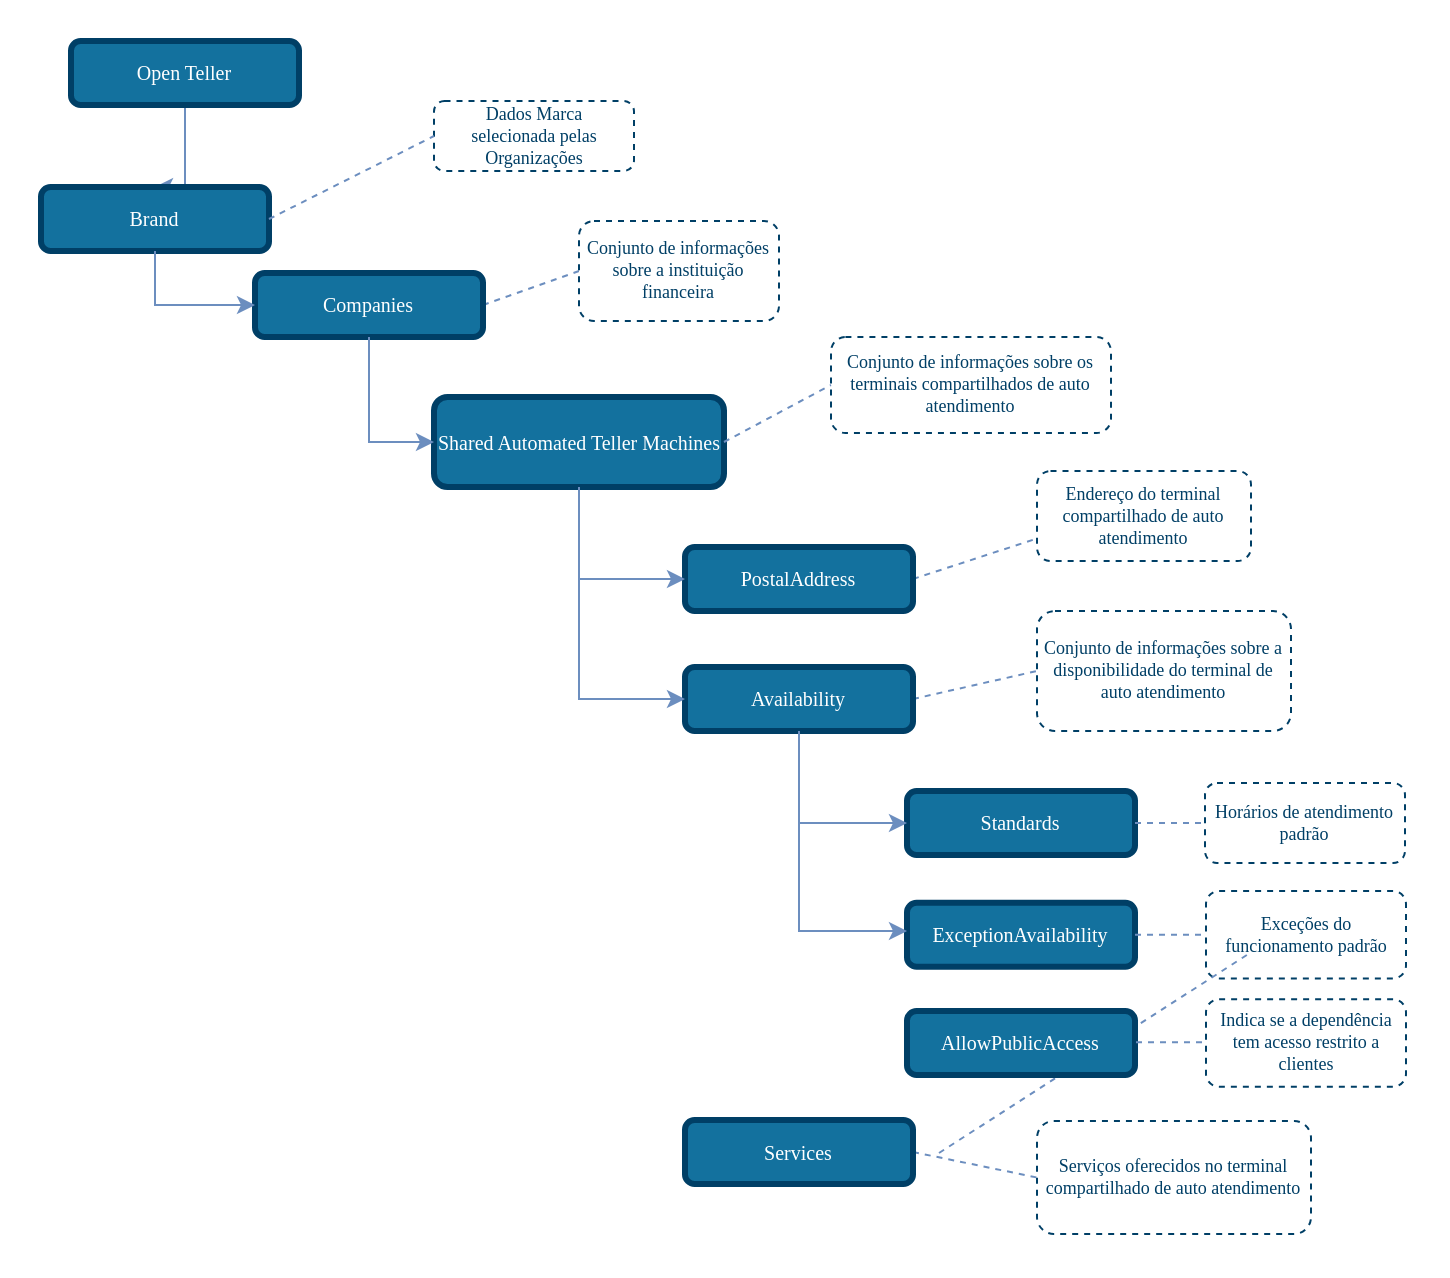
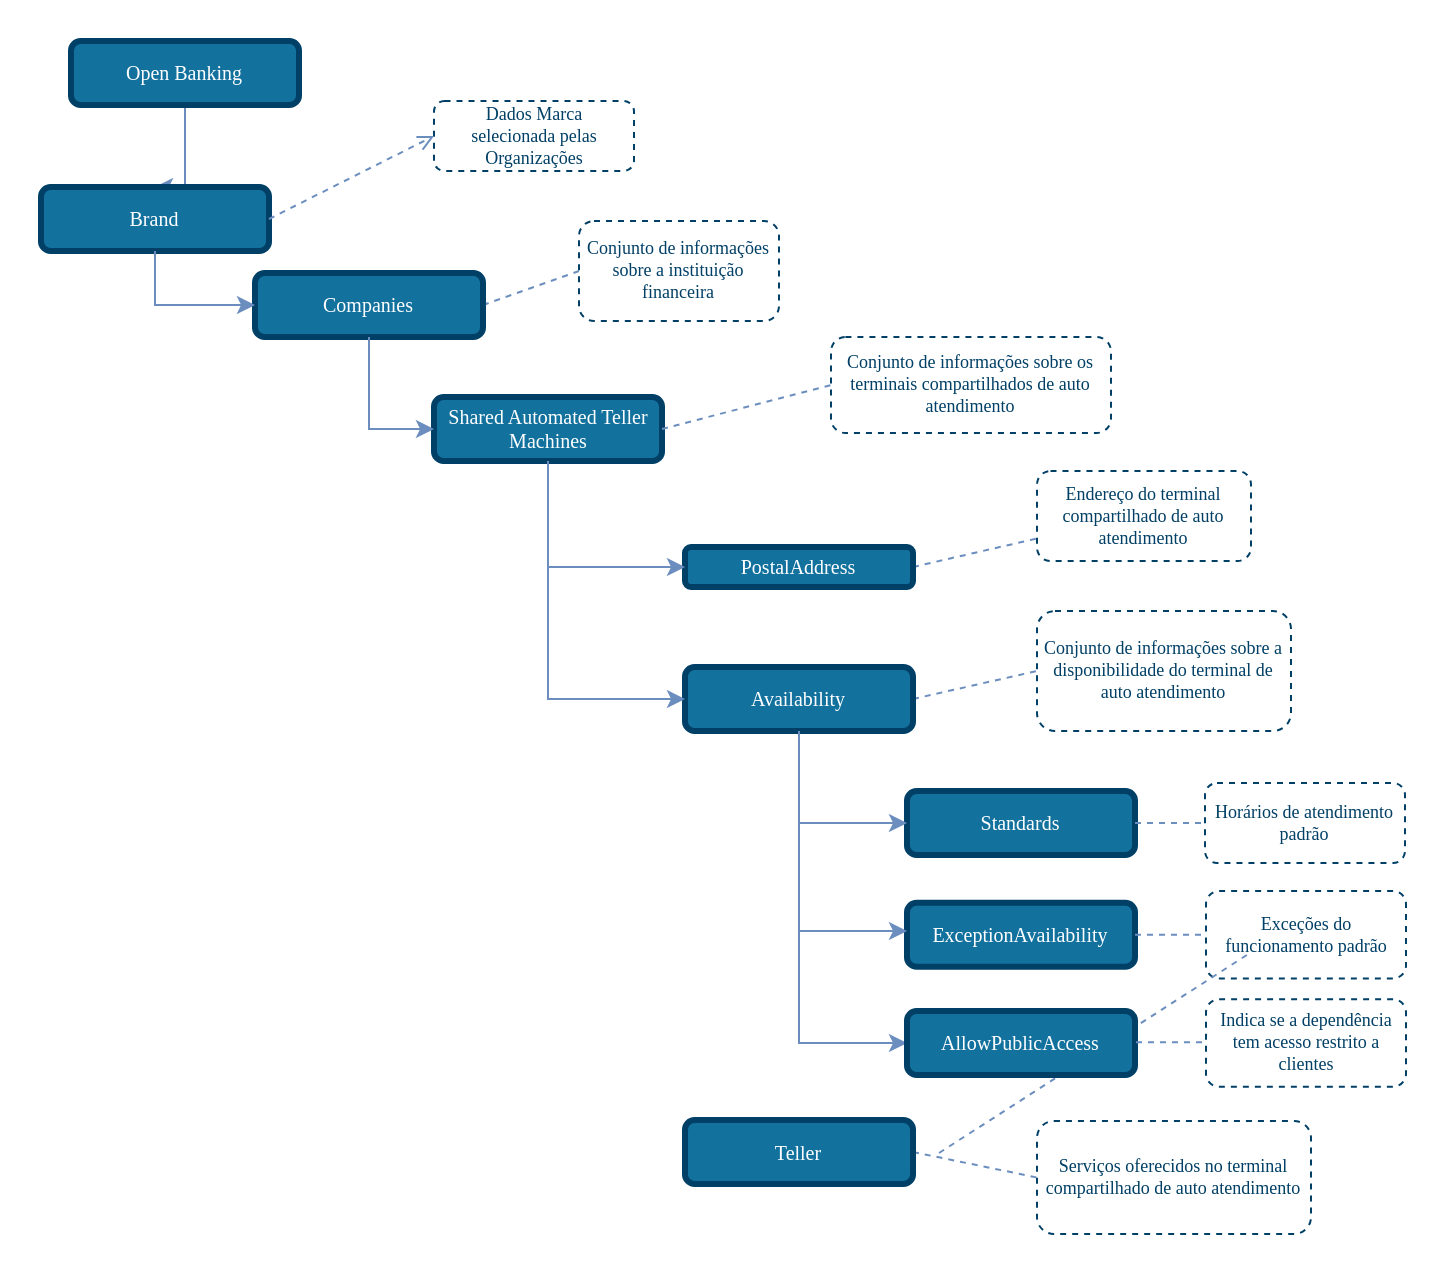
  <mxCell id="0" />
  <mxCell id="1" parent="0" />
  <mxCell id="2" style="edgeStyle=orthogonalEdgeStyle;rounded=0;orthogonalLoop=1;jettySize=auto;html=1;exitX=0.5;exitY=1;exitDx=0;exitDy=0;entryX=0.5;entryY=0;entryDx=0;entryDy=0;endSize=6;fillColor=#dae8fc;strokeColor=#6c8ebf;comic=0;shadow=0;backgroundOutline=0;snapToPoint=0;fixDash=0;endArrow=classic;endFill=1;" parent="1" source="3" target="25" edge="1"><mxGeometry relative="1" as="geometry"><mxPoint x="92" y="85" as="targetPoint" /><Array as="points"><mxPoint x="92" y="50" /><mxPoint x="92" y="75" /></Array></mxGeometry></mxCell>
- <mxCell id="3" value="Open Teller" style="rounded=1;whiteSpace=wrap;html=1;comic=0;shadow=0;backgroundOutline=0;snapToPoint=0;fixDash=0;strokeWidth=3;fontFamily=Verdana;fontStyle=0;labelBackgroundColor=none;labelBorderColor=none;fontSize=10;fillColor=#13719E;strokeColor=#003F66;fontColor=#ffffff;" parent="1" vertex="1"><mxGeometry x="35" y="20" width="114" height="32" as="geometry" /></mxCell>
+ <mxCell id="3" value="Open Banking" style="rounded=1;whiteSpace=wrap;html=1;comic=0;shadow=0;backgroundOutline=0;snapToPoint=0;fixDash=0;strokeWidth=3;fontFamily=Verdana;fontStyle=0;labelBackgroundColor=none;labelBorderColor=none;fontSize=10;fillColor=#13719E;strokeColor=#003F66;fontColor=#ffffff;" parent="1" vertex="1"><mxGeometry x="35" y="20" width="114" height="32" as="geometry" /></mxCell>
  <mxCell id="4" style="edgeStyle=none;rounded=1;orthogonalLoop=1;jettySize=auto;html=1;exitX=1;exitY=0.5;exitDx=0;exitDy=0;entryX=0;entryY=0.5;entryDx=0;entryDy=0;dashed=1;endArrow=none;endFill=0;endSize=6;strokeColor=#6C8EBF;" parent="1" source="9" target="7" edge="1"><mxGeometry relative="1" as="geometry" /></mxCell>
  <mxCell id="5" style="edgeStyle=none;rounded=1;orthogonalLoop=1;jettySize=auto;html=1;exitX=1;exitY=0.5;exitDx=0;exitDy=0;entryX=0;entryY=0.5;entryDx=0;entryDy=0;dashed=1;endArrow=none;endFill=0;endSize=6;strokeColor=#6C8EBF;" parent="1" source="6" target="17" edge="1"><mxGeometry relative="1" as="geometry" /></mxCell>
- <mxCell id="6" value="Services" style="rounded=1;whiteSpace=wrap;html=1;comic=0;shadow=0;backgroundOutline=0;snapToPoint=0;fixDash=0;strokeWidth=3;fontFamily=Verdana;fontStyle=0;labelBackgroundColor=none;labelBorderColor=none;fontSize=10;fillColor=#13719E;strokeColor=#003F66;fontColor=#ffffff;" parent="1" vertex="1"><mxGeometry x="342" y="559.5" width="114" height="32" as="geometry" /></mxCell>
+ <mxCell id="6" value="Teller" style="rounded=1;whiteSpace=wrap;html=1;comic=0;shadow=0;backgroundOutline=0;snapToPoint=0;fixDash=0;strokeWidth=3;fontFamily=Verdana;fontStyle=0;labelBackgroundColor=none;labelBorderColor=none;fontSize=10;fillColor=#13719E;strokeColor=#003F66;fontColor=#ffffff;" parent="1" vertex="1"><mxGeometry x="342" y="559.5" width="114" height="32" as="geometry" /></mxCell>
  <mxCell id="7" value="&lt;font style=&quot;font-size: 9px&quot;&gt;Conjunto de informações sobre a instituição financeira&lt;/font&gt;" style="rounded=1;whiteSpace=wrap;html=1;shadow=0;comic=0;strokeColor=#003F66;strokeWidth=1;fillColor=#ffffff;gradientColor=#ffffff;fontFamily=Verdana;fontSize=9;fontColor=#003F66;dashed=1;spacingLeft=5;spacing=0;spacingRight=5;spacingBottom=5;spacingTop=5;align=center;verticalAlign=middle;" parent="1" vertex="1"><mxGeometry x="289" y="110" width="100" height="50" as="geometry" /></mxCell>
- <mxCell id="8" value="Shared Automated Teller Machines" style="rounded=1;whiteSpace=wrap;html=1;comic=0;shadow=0;backgroundOutline=0;snapToPoint=0;fixDash=0;strokeWidth=3;fontFamily=Verdana;fontStyle=0;labelBackgroundColor=none;labelBorderColor=none;fontSize=10;fillColor=#13719E;strokeColor=#003F66;fontColor=#ffffff;" parent="1" vertex="1"><mxGeometry x="216.5" y="198" width="145" height="45" as="geometry" /></mxCell>
+ <mxCell id="8" value="Shared Automated Teller Machines" style="rounded=1;whiteSpace=wrap;html=1;comic=0;shadow=0;backgroundOutline=0;snapToPoint=0;fixDash=0;strokeWidth=3;fontFamily=Verdana;fontStyle=0;labelBackgroundColor=none;labelBorderColor=none;fontSize=10;fillColor=#13719E;strokeColor=#003F66;fontColor=#ffffff;" parent="1" vertex="1"><mxGeometry x="216.5" y="198" width="114" height="32" as="geometry" /></mxCell>
  <mxCell id="9" value="Companies" style="rounded=1;whiteSpace=wrap;html=1;comic=0;shadow=0;backgroundOutline=0;snapToPoint=0;fixDash=0;strokeWidth=3;fontFamily=Verdana;fontStyle=0;labelBackgroundColor=none;labelBorderColor=none;fontSize=10;fillColor=#13719E;strokeColor=#003F66;fontColor=#ffffff;" parent="1" vertex="1"><mxGeometry x="127" y="136" width="114" height="32" as="geometry" /></mxCell>
  <mxCell id="10" style="edgeStyle=none;rounded=1;orthogonalLoop=1;jettySize=auto;html=1;exitX=1;exitY=0.5;exitDx=0;exitDy=0;entryX=0;entryY=0.5;entryDx=0;entryDy=0;dashed=1;endArrow=none;endFill=0;endSize=6;strokeColor=#6C8EBF;" parent="1" source="12" target="16" edge="1"><mxGeometry relative="1" as="geometry" /></mxCell>
+ <mxCell id="11" value="" style="edgeStyle=orthogonalEdgeStyle;rounded=0;orthogonalLoop=1;jettySize=auto;html=1;entryX=0;entryY=0.5;entryDx=0;entryDy=0;strokeColor=#6C8EBF;" parent="1" source="12" target="36" edge="1"><mxGeometry relative="1" as="geometry"><Array as="points"><mxPoint x="399" y="521" /></Array></mxGeometry></mxCell>
  <mxCell id="12" value="Availability" style="rounded=1;comic=0;shadow=0;backgroundOutline=0;snapToPoint=0;fixDash=0;strokeWidth=3;fontFamily=Verdana;fontStyle=0;labelBorderColor=none;labelBackgroundColor=none;whiteSpace=wrap;html=1;fontSize=10;fillColor=#13719E;strokeColor=#003F66;fontColor=#ffffff;" parent="1" vertex="1"><mxGeometry x="342" y="333" width="114" height="32" as="geometry" /></mxCell>
  <mxCell id="13" style="rounded=1;orthogonalLoop=1;jettySize=auto;html=1;exitX=1;exitY=0.5;exitDx=0;exitDy=0;entryX=0;entryY=0.75;entryDx=0;entryDy=0;endArrow=none;endFill=0;endSize=6;strokeColor=#6C8EBF;dashed=1;" parent="1" source="14" target="15" edge="1"><mxGeometry relative="1" as="geometry" /></mxCell>
- <mxCell id="14" value="PostalAddress" style="rounded=1;comic=0;shadow=0;backgroundOutline=0;snapToPoint=0;fixDash=0;strokeWidth=3;fontFamily=Verdana;fontStyle=0;labelBorderColor=none;labelBackgroundColor=none;whiteSpace=wrap;html=1;fontSize=10;fillColor=#13719E;strokeColor=#003F66;fontColor=#ffffff;" parent="1" vertex="1"><mxGeometry x="342" y="273" width="114" height="32" as="geometry" /></mxCell>
+ <mxCell id="14" value="PostalAddress" style="rounded=1;comic=0;shadow=0;backgroundOutline=0;snapToPoint=0;fixDash=0;strokeWidth=3;fontFamily=Verdana;fontStyle=0;labelBorderColor=none;labelBackgroundColor=none;whiteSpace=wrap;html=1;fontSize=10;fillColor=#13719E;strokeColor=#003F66;fontColor=#ffffff;" parent="1" vertex="1"><mxGeometry x="342" y="273" width="114" height="20" as="geometry" /></mxCell>
  <mxCell id="15" value="&lt;font style=&quot;font-size: 9px&quot;&gt;Endereço&lt;/font&gt;&amp;nbsp;do terminal compartilhado de auto atendimento" style="rounded=1;whiteSpace=wrap;html=1;shadow=0;comic=0;strokeColor=#003F66;strokeWidth=1;fillColor=#ffffff;gradientColor=#ffffff;fontFamily=Verdana;fontSize=9;fontColor=#003F66;dashed=1;spacingLeft=5;spacing=0;spacingRight=5;spacingBottom=5;spacingTop=5;align=center;verticalAlign=middle;" parent="1" vertex="1"><mxGeometry x="518" y="235" width="107" height="45" as="geometry" /></mxCell>
  <mxCell id="16" value="&lt;font style=&quot;font-size: 9px&quot;&gt;Conjunto de informações sobre a disponibilidade do terminal de auto atendimento&lt;br&gt;&lt;/font&gt;" style="rounded=1;whiteSpace=wrap;html=1;shadow=0;comic=0;strokeColor=#003F66;strokeWidth=1;fillColor=#ffffff;gradientColor=#ffffff;fontFamily=Verdana;fontSize=9;fontColor=#003F66;dashed=1;spacingLeft=5;spacing=0;spacingRight=5;spacingBottom=5;spacingTop=5;align=center;verticalAlign=middle;" parent="1" vertex="1"><mxGeometry x="518" y="305" width="127" height="60" as="geometry" /></mxCell>
  <mxCell id="17" value="&lt;font style=&quot;font-size: 9px&quot;&gt;Serviços oferecidos no terminal compartilhado de auto atendimento&lt;br&gt;&lt;/font&gt;" style="rounded=1;whiteSpace=wrap;html=1;shadow=0;comic=0;strokeColor=#003F66;strokeWidth=1;fillColor=#ffffff;gradientColor=#ffffff;fontFamily=Verdana;fontSize=9;fontColor=#003F66;dashed=1;spacingLeft=5;spacing=0;spacingRight=5;spacingBottom=5;spacingTop=5;align=center;verticalAlign=middle;" parent="1" vertex="1"><mxGeometry x="518" y="560" width="137" height="56.5" as="geometry" /></mxCell>
  <mxCell id="18" value="Standards" style="rounded=1;comic=0;shadow=0;backgroundOutline=0;snapToPoint=0;fixDash=0;strokeWidth=3;fontFamily=Verdana;fontStyle=0;labelBorderColor=none;labelBackgroundColor=none;whiteSpace=wrap;html=1;fontSize=10;fillColor=#13719E;strokeColor=#003F66;fontColor=#ffffff;" parent="1" vertex="1"><mxGeometry x="453" y="395" width="114" height="32" as="geometry" /></mxCell>
  <mxCell id="19" value="ExceptionAvailability" style="rounded=1;comic=0;shadow=0;backgroundOutline=0;snapToPoint=0;fixDash=0;strokeWidth=3;fontFamily=Verdana;fontStyle=0;labelBorderColor=none;labelBackgroundColor=none;whiteSpace=wrap;html=1;fontSize=10;fillColor=#13719E;strokeColor=#003F66;fontColor=#ffffff;" parent="1" vertex="1"><mxGeometry x="453" y="450.88" width="114" height="32" as="geometry" /></mxCell>
  <mxCell id="20" value="&lt;font style=&quot;font-size: 9px&quot;&gt;Horários de atendimento padrão&lt;/font&gt;" style="rounded=1;whiteSpace=wrap;html=1;shadow=0;comic=0;strokeColor=#003F66;strokeWidth=1;fillColor=#ffffff;gradientColor=#ffffff;fontFamily=Verdana;fontSize=9;fontColor=#003F66;dashed=1;spacingLeft=5;spacing=0;spacingRight=5;spacingBottom=5;spacingTop=5;align=center;verticalAlign=middle;" parent="1" vertex="1"><mxGeometry x="602" y="391" width="100" height="40" as="geometry" /></mxCell>
  <mxCell id="21" value="Exceções do funcionamento padrão" style="rounded=1;whiteSpace=wrap;html=1;shadow=0;comic=0;strokeColor=#003F66;strokeWidth=1;fillColor=#ffffff;gradientColor=#ffffff;fontFamily=Verdana;fontSize=9;fontColor=#003F66;dashed=1;spacingLeft=5;spacing=0;spacingRight=5;spacingBottom=5;spacingTop=5;align=center;verticalAlign=middle;" parent="1" vertex="1"><mxGeometry x="602.5" y="445" width="100" height="43.75" as="geometry" /></mxCell>
  <mxCell id="22" style="edgeStyle=none;rounded=1;orthogonalLoop=1;jettySize=auto;html=1;exitX=1;exitY=0.5;exitDx=0;exitDy=0;entryX=0;entryY=0.5;entryDx=0;entryDy=0;dashed=1;endArrow=none;endFill=0;endSize=6;strokeColor=#6C8EBF;" parent="1" source="18" target="20" edge="1"><mxGeometry relative="1" as="geometry"><mxPoint x="527.5" y="358.5" as="sourcePoint" /><mxPoint x="613.5" y="388.5" as="targetPoint" /></mxGeometry></mxCell>
  <mxCell id="23" style="edgeStyle=none;rounded=1;orthogonalLoop=1;jettySize=auto;html=1;exitX=1;exitY=0.5;exitDx=0;exitDy=0;entryX=0;entryY=0.5;entryDx=0;entryDy=0;dashed=1;endArrow=none;endFill=0;endSize=6;strokeColor=#6C8EBF;" parent="1" source="19" target="21" edge="1"><mxGeometry relative="1" as="geometry"><mxPoint x="537.5" y="368.5" as="sourcePoint" /><mxPoint x="603.5" y="320.5" as="targetPoint" /></mxGeometry></mxCell>
  <mxCell id="24" style="edgeStyle=none;rounded=1;orthogonalLoop=1;jettySize=auto;html=1;exitX=1;exitY=0.5;exitDx=0;exitDy=0;entryX=0;entryY=0.5;entryDx=0;entryDy=0;dashed=1;endArrow=none;endFill=0;endSize=6;strokeColor=#6C8EBF;" parent="1" edge="1"><mxGeometry relative="1" as="geometry"><mxPoint x="469" y="576" as="sourcePoint" /><mxPoint x="623.5" y="476.625" as="targetPoint" /></mxGeometry></mxCell>
  <mxCell id="25" value="Brand" style="rounded=1;whiteSpace=wrap;html=1;comic=0;shadow=0;backgroundOutline=0;snapToPoint=0;fixDash=0;strokeWidth=3;fontFamily=Verdana;fontStyle=0;labelBackgroundColor=none;labelBorderColor=none;fontSize=10;fillColor=#13719E;strokeColor=#003F66;fontColor=#ffffff;" parent="1" vertex="1"><mxGeometry x="20" y="93" width="114" height="32" as="geometry" /></mxCell>
  <mxCell id="26" value="Dados Marca selecionada pelas Organizações" style="rounded=1;whiteSpace=wrap;html=1;shadow=0;comic=0;strokeColor=#003F66;strokeWidth=1;fillColor=#ffffff;gradientColor=#ffffff;fontFamily=Verdana;fontSize=9;fontColor=#003F66;dashed=1;spacingLeft=5;spacing=0;spacingRight=5;spacingBottom=5;spacingTop=5;align=center;verticalAlign=middle;" parent="1" vertex="1"><mxGeometry x="216.5" y="50" width="100" height="35" as="geometry" /></mxCell>
- <mxCell id="27" style="edgeStyle=none;rounded=1;orthogonalLoop=1;jettySize=auto;html=1;exitX=1;exitY=0.5;exitDx=0;exitDy=0;entryX=0;entryY=0.5;entryDx=0;entryDy=0;dashed=1;endArrow=none;endFill=0;endSize=6;strokeColor=#6C8EBF;" parent="1" source="25" target="26" edge="1"><mxGeometry relative="1" as="geometry"><mxPoint x="159" y="162" as="sourcePoint" /><mxPoint x="229" y="153" as="targetPoint" /></mxGeometry></mxCell>
+ <mxCell id="27" style="edgeStyle=none;rounded=1;orthogonalLoop=1;jettySize=auto;html=1;exitX=1;exitY=0.5;exitDx=0;exitDy=0;entryX=0;entryY=0.5;entryDx=0;entryDy=0;dashed=1;endArrow=open;endFill=0;endSize=6;strokeColor=#6C8EBF;" parent="1" source="25" target="26" edge="1"><mxGeometry relative="1" as="geometry"><mxPoint x="159" y="162" as="sourcePoint" /><mxPoint x="229" y="153" as="targetPoint" /></mxGeometry></mxCell>
  <mxCell id="28" style="edgeStyle=orthogonalEdgeStyle;rounded=0;orthogonalLoop=1;jettySize=auto;html=1;exitX=0.5;exitY=1;exitDx=0;exitDy=0;entryX=0;entryY=0.5;entryDx=0;entryDy=0;strokeColor=#6C8EBF;endArrow=classic;endFill=1;" parent="1" source="25" target="9" edge="1"><mxGeometry relative="1" as="geometry"><mxPoint x="-35" y="217.25" as="sourcePoint" /><mxPoint x="8" y="272.75" as="targetPoint" /></mxGeometry></mxCell>
  <mxCell id="29" style="edgeStyle=orthogonalEdgeStyle;rounded=0;orthogonalLoop=1;jettySize=auto;html=1;exitX=0.5;exitY=1;exitDx=0;exitDy=0;entryX=0;entryY=0.5;entryDx=0;entryDy=0;strokeColor=#6C8EBF;endArrow=classic;endFill=1;" parent="1" source="9" target="8" edge="1"><mxGeometry relative="1" as="geometry"><mxPoint x="102" y="120" as="sourcePoint" /><mxPoint x="137" y="162" as="targetPoint" /></mxGeometry></mxCell>
  <mxCell id="30" style="edgeStyle=orthogonalEdgeStyle;rounded=0;orthogonalLoop=1;jettySize=auto;html=1;exitX=0.5;exitY=1;exitDx=0;exitDy=0;entryX=0;entryY=0.5;entryDx=0;entryDy=0;strokeColor=#6C8EBF;endArrow=classic;endFill=1;" parent="1" source="8" target="14" edge="1"><mxGeometry relative="1" as="geometry"><mxPoint x="204" y="334.5" as="sourcePoint" /><mxPoint x="236.5" y="380.5" as="targetPoint" /></mxGeometry></mxCell>
  <mxCell id="31" style="edgeStyle=orthogonalEdgeStyle;rounded=0;orthogonalLoop=1;jettySize=auto;html=1;exitX=0.5;exitY=1;exitDx=0;exitDy=0;entryX=0;entryY=0.5;entryDx=0;entryDy=0;strokeColor=#6C8EBF;endArrow=classic;endFill=1;" parent="1" source="8" target="12" edge="1"><mxGeometry relative="1" as="geometry"><mxPoint x="175" y="325" as="sourcePoint" /><mxPoint x="207.5" y="371" as="targetPoint" /></mxGeometry></mxCell>
  <mxCell id="32" style="edgeStyle=orthogonalEdgeStyle;rounded=0;orthogonalLoop=1;jettySize=auto;html=1;exitX=0.5;exitY=1;exitDx=0;exitDy=0;entryX=0;entryY=0.5;entryDx=0;entryDy=0;strokeColor=#6C8EBF;endArrow=classic;endFill=1;" parent="1" source="12" target="18" edge="1"><mxGeometry relative="1" as="geometry"><mxPoint x="306" y="439" as="sourcePoint" /><mxPoint x="338.5" y="485" as="targetPoint" /></mxGeometry></mxCell>
  <mxCell id="33" style="edgeStyle=orthogonalEdgeStyle;rounded=0;orthogonalLoop=1;jettySize=auto;html=1;exitX=0.5;exitY=1;exitDx=0;exitDy=0;strokeColor=#6C8EBF;endArrow=classic;endFill=1;" parent="1" edge="1"><mxGeometry relative="1" as="geometry"><mxPoint x="399" y="365" as="sourcePoint" /><mxPoint x="453" y="465" as="targetPoint" /><Array as="points"><mxPoint x="399" y="465" /></Array></mxGeometry></mxCell>
  <mxCell id="34" value="&lt;font style=&quot;font-size: 9px&quot;&gt;Conjunto de informações sobre os terminais compartilhados de auto atendimento&lt;/font&gt;" style="rounded=1;whiteSpace=wrap;html=1;shadow=0;comic=0;strokeColor=#003F66;strokeWidth=1;fillColor=#ffffff;gradientColor=#ffffff;fontFamily=Verdana;fontSize=9;fontColor=#003F66;dashed=1;spacingLeft=5;spacing=0;spacingRight=5;spacingBottom=5;spacingTop=5;align=center;verticalAlign=middle;" parent="1" vertex="1"><mxGeometry x="415" y="168" width="140" height="48" as="geometry" /></mxCell>
  <mxCell id="35" style="edgeStyle=none;rounded=1;orthogonalLoop=1;jettySize=auto;html=1;exitX=1;exitY=0.5;exitDx=0;exitDy=0;entryX=0;entryY=0.5;entryDx=0;entryDy=0;dashed=1;endArrow=none;endFill=0;endSize=6;strokeColor=#6C8EBF;" parent="1" source="8" target="34" edge="1"><mxGeometry relative="1" as="geometry"><mxPoint x="375" y="194" as="sourcePoint" /><mxPoint x="484" y="258" as="targetPoint" /></mxGeometry></mxCell>
  <mxCell id="36" value="AllowPublicAccess" style="rounded=1;comic=0;shadow=0;backgroundOutline=0;snapToPoint=0;fixDash=0;strokeWidth=3;fontFamily=Verdana;fontStyle=0;labelBorderColor=none;labelBackgroundColor=none;whiteSpace=wrap;html=1;fontSize=10;fillColor=#13719E;strokeColor=#003F66;fontColor=#ffffff;" parent="1" vertex="1"><mxGeometry x="453" y="505" width="114" height="32" as="geometry" /></mxCell>
  <mxCell id="37" value="Indica se a dependência tem acesso restrito a clientes" style="rounded=1;whiteSpace=wrap;html=1;shadow=0;comic=0;strokeColor=#003F66;strokeWidth=1;fillColor=#ffffff;gradientColor=#ffffff;fontFamily=Verdana;fontSize=9;fontColor=#003F66;dashed=1;spacingLeft=5;spacing=0;spacingRight=5;spacingBottom=5;spacingTop=5;align=center;verticalAlign=middle;" parent="1" vertex="1"><mxGeometry x="602.5" y="499.13" width="100" height="43.75" as="geometry" /></mxCell>
  <mxCell id="38" style="edgeStyle=none;rounded=1;orthogonalLoop=1;jettySize=auto;html=1;exitX=1;exitY=0.5;exitDx=0;exitDy=0;entryX=0;entryY=0.5;entryDx=0;entryDy=0;dashed=1;endArrow=none;endFill=0;endSize=6;strokeColor=#6C8EBF;" parent="1" edge="1"><mxGeometry relative="1" as="geometry"><mxPoint x="567.5" y="520.59" as="sourcePoint" /><mxPoint x="602.5" y="520.59" as="targetPoint" /></mxGeometry></mxCell>
